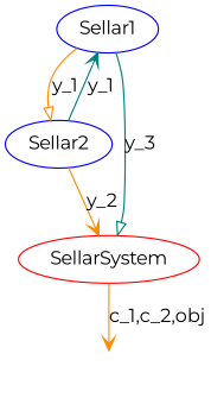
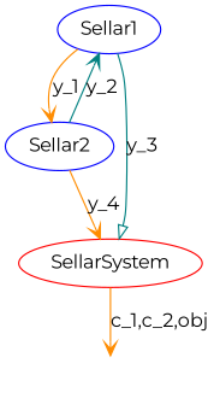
  digraph {
    fontname=Montserrat
    node [color=blue fontname=Montserrat]
    edge [arrowhead=vee color=darkorange dir=forward fontcolor=black fontname=Montserrat penwidth=1.0]
    Sellar1
    Sellar2
    SellarSystem [color=red]
    _SellarSystem [style=invis color=""]
-   Sellar1 -> Sellar2 [arrowhead=onormal label=y_1]
+   Sellar1 -> Sellar2 [label=y_1]
    Sellar1 -> SellarSystem [arrowhead=onormal color=teal label=y_3]
-   Sellar2 -> Sellar1 [color=teal label=y_1]
-   Sellar2 -> SellarSystem [label=y_2]
+   Sellar2 -> Sellar1 [color=teal label=y_2]
+   Sellar2 -> SellarSystem [label=y_4]
    SellarSystem -> _SellarSystem [label="c_1,c_2,obj"]
  }
